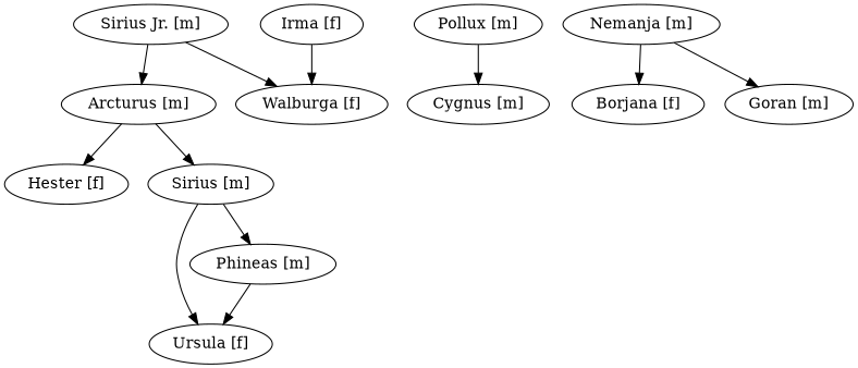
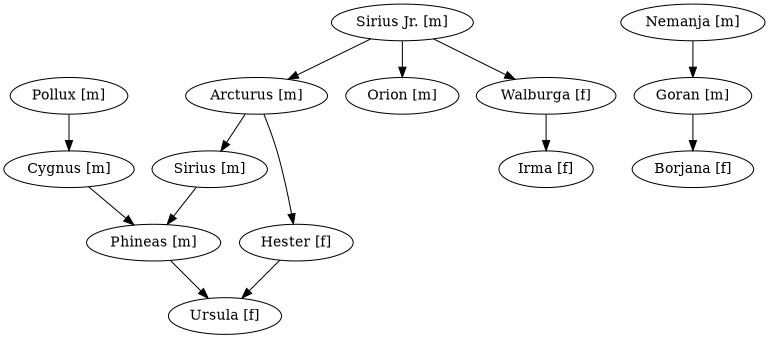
  digraph {
    "Arcturus [m]"
    "Hester [f]"
    "Sirius [m]"
    "Ursula [f]"
    "Phineas [m]"
    "Cygnus [m]"
    "Nemanja [m]"
    "Borjana [f]"
    "Goran [m]"
    "Pollux [m]"
    "Sirius Jr. [m]"
+   "Orion [m]"
    "Walburga [f]"
    "Irma [f]"
    "Arcturus [m]" -> "Hester [f]"
    "Arcturus [m]" -> "Sirius [m]"
-   "Sirius [m]" -> "Ursula [f]"
+   "Hester [f]" -> "Ursula [f]"
    "Sirius [m]" -> "Phineas [m]"
    "Phineas [m]" -> "Ursula [f]"
-   "Nemanja [m]" -> "Borjana [f]"
+   "Cygnus [m]" -> "Phineas [m]"
+   "Goran [m]" -> "Borjana [f]"
    "Nemanja [m]" -> "Goran [m]"
    "Pollux [m]" -> "Cygnus [m]"
    "Sirius Jr. [m]" -> "Arcturus [m]"
+   "Sirius Jr. [m]" -> "Orion [m]"
    "Sirius Jr. [m]" -> "Walburga [f]"
-   "Irma [f]" -> "Walburga [f]"
+   "Walburga [f]" -> "Irma [f]"
  }
